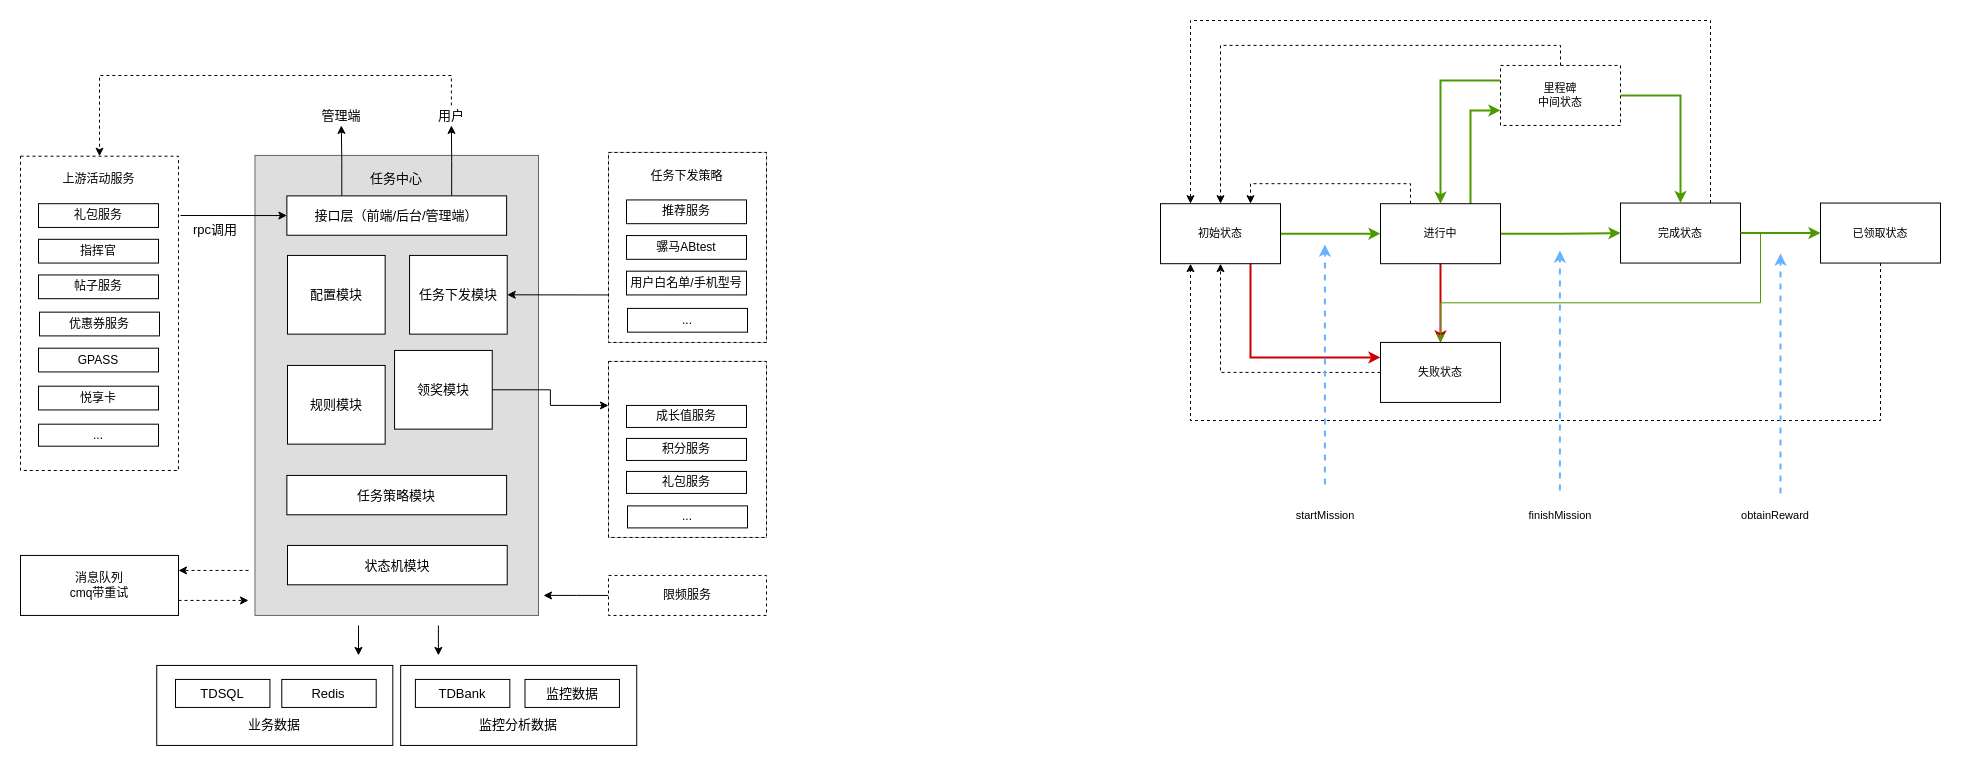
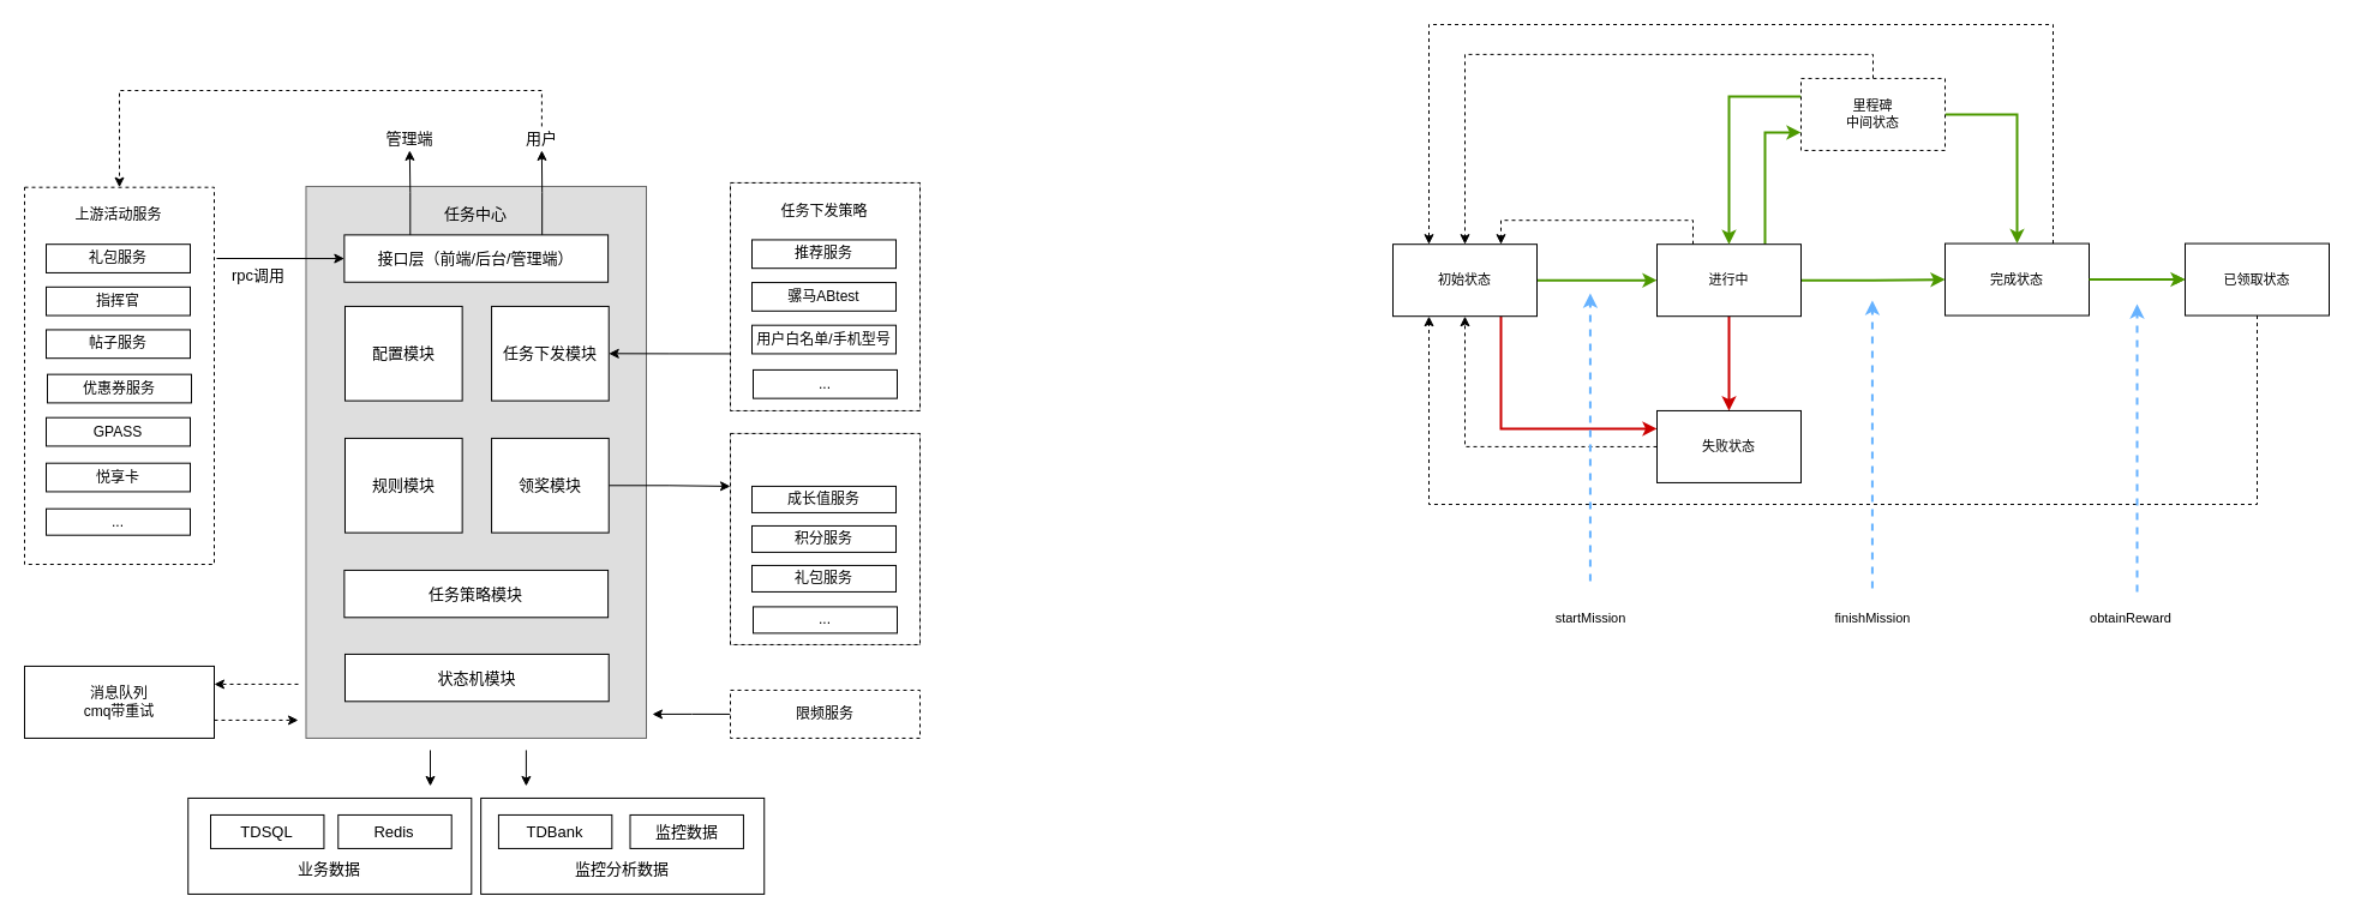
  <mxCell id="0" />
  <mxCell id="1" parent="0" />
  <mxCell id="2" value="" style="group;dashed=1;dashPattern=1 1;fillColor=#ffffff;strokeColor=#000000;" vertex="1" connectable="0" parent="1"><mxGeometry x="608" y="151.94" width="158" height="190" as="geometry" /></mxCell>
  <mxCell id="3" value="" style="rounded=0;whiteSpace=wrap;html=1;dashed=1;" vertex="1" parent="2"><mxGeometry width="158" height="190" as="geometry" /></mxCell>
  <mxCell id="4" value="推荐服务" style="rounded=0;whiteSpace=wrap;html=1;" vertex="1" parent="2"><mxGeometry x="18" y="47.5" width="120" height="23.75" as="geometry" /></mxCell>
  <mxCell id="5" value="骡马ABtest" style="rounded=0;whiteSpace=wrap;html=1;" vertex="1" parent="2"><mxGeometry x="18" y="83.125" width="120" height="23.75" as="geometry" /></mxCell>
  <mxCell id="6" value="用户白名单/手机型号" style="rounded=0;whiteSpace=wrap;html=1;" vertex="1" parent="2"><mxGeometry x="18" y="118.75" width="120" height="23.75" as="geometry" /></mxCell>
  <mxCell id="7" value="任务下发策略" style="text;html=1;strokeColor=none;fillColor=none;align=center;verticalAlign=middle;whiteSpace=wrap;rounded=0;" vertex="1" parent="2"><mxGeometry x="36.5" y="15.833" width="83" height="15.833" as="geometry" /></mxCell>
  <mxCell id="8" value="..." style="rounded=0;whiteSpace=wrap;html=1;" vertex="1" parent="2"><mxGeometry x="19" y="155.958" width="120" height="23.75" as="geometry" /></mxCell>
  <mxCell id="9" value="" style="rounded=0;whiteSpace=wrap;html=1;fontSize=13;strokeColor=#666666;fontColor=#333333;fillColor=#DEDEDE;" vertex="1" parent="1"><mxGeometry x="254.48" y="154.94" width="283.52" height="460" as="geometry" /></mxCell>
  <mxCell id="10" value="任务下发模块" style="rounded=0;whiteSpace=wrap;html=1;fontSize=13;" vertex="1" parent="1"><mxGeometry x="409.066" y="254.945" width="97.664" height="78.696" as="geometry" /></mxCell>
  <mxCell id="11" value="状态机模块" style="rounded=0;whiteSpace=wrap;html=1;fontSize=13;" vertex="1" parent="1"><mxGeometry x="286.987" y="544.939" width="219.743" height="39.348" as="geometry" /></mxCell>
  <mxCell id="12" value="配置模块" style="rounded=0;whiteSpace=wrap;html=1;fontSize=13;" vertex="1" parent="1"><mxGeometry x="286.987" y="254.945" width="97.664" height="78.696" as="geometry" /></mxCell>
  <mxCell id="13" style="edgeStyle=orthogonalEdgeStyle;rounded=0;orthogonalLoop=1;jettySize=auto;html=1;exitX=1;exitY=0.5;exitDx=0;exitDy=0;entryX=0;entryY=0.25;entryDx=0;entryDy=0;fontSize=13;" edge="1" parent="1" source="14" target="78"><mxGeometry relative="1" as="geometry" /></mxCell>
- <mxCell id="14" value="领奖模块" style="rounded=0;whiteSpace=wrap;html=1;fontSize=13;" vertex="1" parent="1"><mxGeometry x="394.066" y="349.942" width="97.664" height="78.696" as="geometry" /></mxCell>
+ <mxCell id="14" value="领奖模块" style="rounded=0;whiteSpace=wrap;html=1;fontSize=13;" vertex="1" parent="1"><mxGeometry x="409.066" y="364.942" width="97.664" height="78.696" as="geometry" /></mxCell>
  <mxCell id="15" value="规则模块" style="rounded=0;whiteSpace=wrap;html=1;fontSize=13;" vertex="1" parent="1"><mxGeometry x="286.987" y="364.942" width="97.664" height="78.696" as="geometry" /></mxCell>
  <mxCell id="16" value="任务策略模块" style="rounded=0;whiteSpace=wrap;html=1;fontSize=13;" vertex="1" parent="1"><mxGeometry x="286.367" y="474.94" width="219.743" height="39.348" as="geometry" /></mxCell>
  <mxCell id="17" value="任务中心" style="text;html=1;strokeColor=none;fillColor=none;align=center;verticalAlign=middle;whiteSpace=wrap;rounded=0;fontSize=13;" vertex="1" parent="1"><mxGeometry x="363.04" y="164.94" width="66.4" height="26.23" as="geometry" /></mxCell>
  <mxCell id="18" style="edgeStyle=orthogonalEdgeStyle;rounded=0;orthogonalLoop=1;jettySize=auto;html=1;exitX=0.5;exitY=0;exitDx=0;exitDy=0;entryX=0.5;entryY=0;entryDx=0;entryDy=0;dashed=1;fontSize=13;" edge="1" parent="1" source="19" target="21"><mxGeometry relative="1" as="geometry"><Array as="points"><mxPoint x="451" y="75" /><mxPoint x="99" y="75" /></Array></mxGeometry></mxCell>
  <mxCell id="19" value="用户" style="text;html=1;strokeColor=none;fillColor=none;align=center;verticalAlign=middle;whiteSpace=wrap;rounded=0;fontSize=13;" vertex="1" parent="1"><mxGeometry x="430.9" y="104.94" width="40" height="20" as="geometry" /></mxCell>
  <mxCell id="20" value="管理端" style="text;html=1;strokeColor=none;fillColor=none;align=center;verticalAlign=middle;whiteSpace=wrap;rounded=0;fontSize=13;" vertex="1" parent="1"><mxGeometry x="316.91" y="104.94" width="47.82" height="20" as="geometry" /></mxCell>
  <mxCell id="21" value="" style="rounded=0;whiteSpace=wrap;html=1;dashed=1;" vertex="1" parent="1"><mxGeometry x="20" y="155.69" width="158" height="314.31" as="geometry" /></mxCell>
  <mxCell id="22" value="礼包服务" style="rounded=0;whiteSpace=wrap;html=1;" vertex="1" parent="1"><mxGeometry x="38" y="203.19" width="120" height="23.75" as="geometry" /></mxCell>
  <mxCell id="23" value="指挥官" style="rounded=0;whiteSpace=wrap;html=1;" vertex="1" parent="1"><mxGeometry x="38" y="238.815" width="120" height="23.75" as="geometry" /></mxCell>
  <mxCell id="24" value="帖子服务" style="rounded=0;whiteSpace=wrap;html=1;" vertex="1" parent="1"><mxGeometry x="38" y="274.44" width="120" height="23.75" as="geometry" /></mxCell>
  <mxCell id="25" value="上游活动服务" style="text;html=1;strokeColor=none;fillColor=none;align=center;verticalAlign=middle;whiteSpace=wrap;rounded=0;" vertex="1" parent="1"><mxGeometry x="56.5" y="171.523" width="83" height="15.833" as="geometry" /></mxCell>
  <mxCell id="26" value="优惠券服务" style="rounded=0;whiteSpace=wrap;html=1;" vertex="1" parent="1"><mxGeometry x="39" y="311.648" width="120" height="23.75" as="geometry" /></mxCell>
  <mxCell id="27" value="GPASS" style="rounded=0;whiteSpace=wrap;html=1;" vertex="1" parent="1"><mxGeometry x="38" y="347.688" width="120" height="23.75" as="geometry" /></mxCell>
  <mxCell id="28" value="悦享卡" style="rounded=0;whiteSpace=wrap;html=1;" vertex="1" parent="1"><mxGeometry x="38" y="385.688" width="120" height="23.75" as="geometry" /></mxCell>
  <mxCell id="29" value="..." style="rounded=0;whiteSpace=wrap;html=1;" vertex="1" parent="1"><mxGeometry x="38" y="423.687" width="120" height="22" as="geometry" /></mxCell>
  <mxCell id="30" value="" style="endArrow=classic;html=1;fontSize=13;entryX=0;entryY=0.5;entryDx=0;entryDy=0;" edge="1" parent="1" target="50"><mxGeometry width="50" height="50" relative="1" as="geometry"><mxPoint x="180" y="215" as="sourcePoint" /><mxPoint x="248" y="305.94" as="targetPoint" /></mxGeometry></mxCell>
  <mxCell id="31" value="rpc调用" style="text;html=1;strokeColor=none;fillColor=none;align=center;verticalAlign=middle;whiteSpace=wrap;rounded=0;fontSize=13;" vertex="1" parent="1"><mxGeometry x="190" y="218.82" width="50" height="20" as="geometry" /></mxCell>
  <mxCell id="32" style="edgeStyle=orthogonalEdgeStyle;rounded=0;orthogonalLoop=1;jettySize=auto;html=1;exitX=1;exitY=0.75;exitDx=0;exitDy=0;dashed=1;fontSize=13;" edge="1" parent="1" source="33"><mxGeometry relative="1" as="geometry"><mxPoint x="248" y="599.94" as="targetPoint" /></mxGeometry></mxCell>
  <mxCell id="33" value="消息队列&lt;br&gt;cmq带重试" style="rounded=0;whiteSpace=wrap;html=1;" vertex="1" parent="1"><mxGeometry x="20" y="554.94" width="158" height="60" as="geometry" /></mxCell>
  <mxCell id="34" value="" style="endArrow=classic;html=1;dashed=1;fontSize=13;entryX=1;entryY=0.25;entryDx=0;entryDy=0;" edge="1" parent="1" target="33"><mxGeometry width="50" height="50" relative="1" as="geometry"><mxPoint x="248" y="569.94" as="sourcePoint" /><mxPoint x="198" y="484.94" as="targetPoint" /></mxGeometry></mxCell>
  <mxCell id="35" style="edgeStyle=orthogonalEdgeStyle;rounded=0;orthogonalLoop=1;jettySize=auto;html=1;exitX=0;exitY=0.75;exitDx=0;exitDy=0;fontSize=13;" edge="1" parent="1" source="3" target="10"><mxGeometry relative="1" as="geometry" /></mxCell>
  <mxCell id="36" style="edgeStyle=orthogonalEdgeStyle;rounded=0;orthogonalLoop=1;jettySize=auto;html=1;exitX=0;exitY=0.5;exitDx=0;exitDy=0;fontSize=13;" edge="1" parent="1" source="37"><mxGeometry relative="1" as="geometry"><mxPoint x="543" y="594.94" as="targetPoint" /></mxGeometry></mxCell>
  <mxCell id="37" value="限频服务" style="rounded=0;whiteSpace=wrap;html=1;dashed=1;" vertex="1" parent="1"><mxGeometry x="608" y="574.94" width="158" height="40" as="geometry" /></mxCell>
  <mxCell id="38" value="" style="rounded=0;whiteSpace=wrap;html=1;fontSize=13;" vertex="1" parent="1"><mxGeometry x="400.17" y="664.94" width="236.07" height="80" as="geometry" /></mxCell>
  <mxCell id="39" value="" style="rounded=0;whiteSpace=wrap;html=1;fontSize=13;" vertex="1" parent="1"><mxGeometry x="156.24" y="664.94" width="236.07" height="80" as="geometry" /></mxCell>
  <mxCell id="40" value="TDSQL" style="rounded=0;whiteSpace=wrap;html=1;fontSize=13;" vertex="1" parent="1"><mxGeometry x="175.015" y="678.94" width="94.426" height="28" as="geometry" /></mxCell>
  <mxCell id="41" value="Redis" style="rounded=0;whiteSpace=wrap;html=1;fontSize=13;" vertex="1" parent="1"><mxGeometry x="281.276" y="678.94" width="94.426" height="28" as="geometry" /></mxCell>
  <mxCell id="42" value="TDBank" style="rounded=0;whiteSpace=wrap;html=1;fontSize=13;" vertex="1" parent="1"><mxGeometry x="414.913" y="678.94" width="94.426" height="28" as="geometry" /></mxCell>
  <mxCell id="43" value="监控数据" style="rounded=0;whiteSpace=wrap;html=1;fontSize=13;" vertex="1" parent="1"><mxGeometry x="524.502" y="678.94" width="94.426" height="28" as="geometry" /></mxCell>
  <mxCell id="44" value="业务数据" style="text;html=1;strokeColor=none;fillColor=none;align=center;verticalAlign=middle;whiteSpace=wrap;rounded=0;fontSize=13;" vertex="1" parent="1"><mxGeometry x="236.49" y="717.44" width="75.57" height="14" as="geometry" /></mxCell>
  <mxCell id="45" value="监控分析数据" style="text;html=1;strokeColor=none;fillColor=none;align=center;verticalAlign=middle;whiteSpace=wrap;rounded=0;fontSize=13;" vertex="1" parent="1"><mxGeometry x="478.45" y="717.44" width="79.51" height="14" as="geometry" /></mxCell>
  <mxCell id="46" value="" style="endArrow=classic;html=1;fontSize=11;" edge="1" parent="1"><mxGeometry width="50" height="50" relative="1" as="geometry"><mxPoint x="358" y="624.94" as="sourcePoint" /><mxPoint x="358" y="654.94" as="targetPoint" /></mxGeometry></mxCell>
  <mxCell id="47" value="" style="endArrow=classic;html=1;fontSize=11;" edge="1" parent="1"><mxGeometry width="50" height="50" relative="1" as="geometry"><mxPoint x="437.9" y="624.94" as="sourcePoint" /><mxPoint x="437.9" y="654.94" as="targetPoint" /></mxGeometry></mxCell>
  <mxCell id="48" style="edgeStyle=orthogonalEdgeStyle;rounded=0;orthogonalLoop=1;jettySize=auto;html=1;exitX=0.75;exitY=0;exitDx=0;exitDy=0;entryX=0.5;entryY=1;entryDx=0;entryDy=0;fontSize=11;" edge="1" parent="1" source="50" target="19"><mxGeometry relative="1" as="geometry" /></mxCell>
  <mxCell id="49" style="edgeStyle=orthogonalEdgeStyle;rounded=0;orthogonalLoop=1;jettySize=auto;html=1;exitX=0.25;exitY=0;exitDx=0;exitDy=0;entryX=0.5;entryY=1;entryDx=0;entryDy=0;fontSize=11;" edge="1" parent="1" source="50" target="20"><mxGeometry relative="1" as="geometry" /></mxCell>
  <mxCell id="50" value="接口层（前端/后台/管理端）" style="rounded=0;whiteSpace=wrap;html=1;fontSize=13;" vertex="1" parent="1"><mxGeometry x="286.367" y="195.39" width="219.743" height="39.348" as="geometry" /></mxCell>
  <mxCell id="51" style="edgeStyle=orthogonalEdgeStyle;rounded=0;orthogonalLoop=1;jettySize=auto;html=1;exitX=1;exitY=0.5;exitDx=0;exitDy=0;fontSize=11;strokeColor=#4D9900;strokeWidth=2;" edge="1" parent="1" source="53" target="58"><mxGeometry relative="1" as="geometry" /></mxCell>
  <mxCell id="52" style="edgeStyle=orthogonalEdgeStyle;rounded=0;orthogonalLoop=1;jettySize=auto;html=1;exitX=0.75;exitY=1;exitDx=0;exitDy=0;entryX=0;entryY=0.25;entryDx=0;entryDy=0;fontSize=11;strokeColor=#CC0000;strokeWidth=2;" edge="1" parent="1" source="53" target="65"><mxGeometry relative="1" as="geometry" /></mxCell>
  <mxCell id="53" value="初始状态" style="rounded=0;whiteSpace=wrap;html=1;strokeWidth=1;fontSize=11;" vertex="1" parent="1"><mxGeometry x="1160" y="203.19" width="120" height="60" as="geometry" /></mxCell>
  <mxCell id="54" style="edgeStyle=orthogonalEdgeStyle;rounded=0;orthogonalLoop=1;jettySize=auto;html=1;exitX=1;exitY=0.5;exitDx=0;exitDy=0;fontSize=11;strokeColor=#4D9900;strokeWidth=2;" edge="1" parent="1" source="58" target="61"><mxGeometry relative="1" as="geometry" /></mxCell>
  <mxCell id="55" style="edgeStyle=orthogonalEdgeStyle;rounded=0;orthogonalLoop=1;jettySize=auto;html=1;exitX=0.75;exitY=0;exitDx=0;exitDy=0;entryX=0;entryY=0.75;entryDx=0;entryDy=0;fontSize=11;strokeColor=#4D9900;strokeWidth=2;" edge="1" parent="1" source="58" target="69"><mxGeometry relative="1" as="geometry" /></mxCell>
  <mxCell id="56" style="edgeStyle=orthogonalEdgeStyle;rounded=0;orthogonalLoop=1;jettySize=auto;html=1;exitX=0.5;exitY=1;exitDx=0;exitDy=0;fontSize=11;strokeWidth=2;strokeColor=#CC0000;" edge="1" parent="1" source="58" target="65"><mxGeometry relative="1" as="geometry" /></mxCell>
  <mxCell id="57" style="edgeStyle=orthogonalEdgeStyle;rounded=0;orthogonalLoop=1;jettySize=auto;html=1;exitX=0.25;exitY=0;exitDx=0;exitDy=0;entryX=0.75;entryY=0;entryDx=0;entryDy=0;fontSize=11;dashed=1;" edge="1" parent="1" source="58" target="53"><mxGeometry relative="1" as="geometry" /></mxCell>
  <mxCell id="58" value="进行中" style="rounded=0;whiteSpace=wrap;html=1;strokeWidth=1;fontSize=11;" vertex="1" parent="1"><mxGeometry x="1380" y="203.19" width="120" height="60" as="geometry" /></mxCell>
- <mxCell id="59" style="edgeStyle=orthogonalEdgeStyle;rounded=0;orthogonalLoop=1;jettySize=auto;html=1;exitX=1;exitY=0.5;exitDx=0;exitDy=0;fontSize=11;strokeColor=#4D9900;" edge="1" parent="1" source="61" target="65"><mxGeometry relative="1" as="geometry" /></mxCell>
+ <mxCell id="59" style="edgeStyle=orthogonalEdgeStyle;rounded=0;orthogonalLoop=1;jettySize=auto;html=1;exitX=1;exitY=0.5;exitDx=0;exitDy=0;fontSize=11;strokeColor=#4D9900;" edge="1" parent="1" source="61" target="63"><mxGeometry relative="1" as="geometry" /></mxCell>
  <mxCell id="60" style="edgeStyle=orthogonalEdgeStyle;rounded=0;orthogonalLoop=1;jettySize=auto;html=1;exitX=0.75;exitY=0;exitDx=0;exitDy=0;entryX=0.25;entryY=0;entryDx=0;entryDy=0;fontSize=11;dashed=1;" edge="1" parent="1" source="61" target="53"><mxGeometry relative="1" as="geometry"><Array as="points"><mxPoint x="1710" y="20" /><mxPoint x="1190" y="20" /></Array></mxGeometry></mxCell>
  <mxCell id="61" value="完成状态" style="rounded=0;whiteSpace=wrap;html=1;strokeWidth=1;fontSize=11;" vertex="1" parent="1"><mxGeometry x="1620" y="202.56" width="120" height="60" as="geometry" /></mxCell>
  <mxCell id="62" style="edgeStyle=orthogonalEdgeStyle;rounded=0;orthogonalLoop=1;jettySize=auto;html=1;exitX=0.5;exitY=1;exitDx=0;exitDy=0;entryX=0.25;entryY=1;entryDx=0;entryDy=0;fontSize=11;dashed=1;" edge="1" parent="1" source="63" target="53"><mxGeometry relative="1" as="geometry"><Array as="points"><mxPoint x="1880" y="420" /><mxPoint x="1190" y="420" /></Array></mxGeometry></mxCell>
  <mxCell id="63" value="已领取状态" style="rounded=0;whiteSpace=wrap;html=1;strokeWidth=1;fontSize=11;" vertex="1" parent="1"><mxGeometry x="1820" y="202.56" width="120" height="60" as="geometry" /></mxCell>
  <mxCell id="64" style="edgeStyle=orthogonalEdgeStyle;rounded=0;orthogonalLoop=1;jettySize=auto;html=1;exitX=0;exitY=0.5;exitDx=0;exitDy=0;fontSize=11;dashed=1;" edge="1" parent="1" source="65" target="53"><mxGeometry relative="1" as="geometry" /></mxCell>
  <mxCell id="65" value="失败状态" style="rounded=0;whiteSpace=wrap;html=1;strokeWidth=1;fontSize=11;" vertex="1" parent="1"><mxGeometry x="1380" y="341.94" width="120" height="60" as="geometry" /></mxCell>
  <mxCell id="66" style="edgeStyle=orthogonalEdgeStyle;rounded=0;orthogonalLoop=1;jettySize=auto;html=1;exitX=0;exitY=0.25;exitDx=0;exitDy=0;entryX=0.5;entryY=0;entryDx=0;entryDy=0;fontSize=11;strokeColor=#4D9900;strokeWidth=2;" edge="1" parent="1" source="69" target="58"><mxGeometry relative="1" as="geometry" /></mxCell>
  <mxCell id="67" style="edgeStyle=orthogonalEdgeStyle;rounded=0;orthogonalLoop=1;jettySize=auto;html=1;exitX=1;exitY=0.5;exitDx=0;exitDy=0;fontSize=11;strokeColor=#4D9900;strokeWidth=2;" edge="1" parent="1" source="69" target="61"><mxGeometry relative="1" as="geometry" /></mxCell>
  <mxCell id="68" style="edgeStyle=orthogonalEdgeStyle;rounded=0;orthogonalLoop=1;jettySize=auto;html=1;exitX=0.5;exitY=0;exitDx=0;exitDy=0;fontSize=11;dashed=1;" edge="1" parent="1" source="69" target="53"><mxGeometry relative="1" as="geometry" /></mxCell>
  <mxCell id="69" value="里程碑&lt;br&gt;中间状态" style="rounded=0;whiteSpace=wrap;html=1;strokeWidth=1;fontSize=11;dashed=1;" vertex="1" parent="1"><mxGeometry x="1500" y="64.94" width="120" height="60" as="geometry" /></mxCell>
  <mxCell id="70" style="edgeStyle=orthogonalEdgeStyle;rounded=0;orthogonalLoop=1;jettySize=auto;html=1;exitX=1;exitY=0.5;exitDx=0;exitDy=0;fontSize=11;strokeColor=#4D9900;strokeWidth=2;" edge="1" parent="1"><mxGeometry relative="1" as="geometry"><mxPoint x="1740" y="232.6" as="sourcePoint" /><mxPoint x="1820" y="232.6" as="targetPoint" /></mxGeometry></mxCell>
  <mxCell id="71" value="" style="endArrow=classic;html=1;dashed=1;strokeWidth=2;fontSize=11;fillColor=#dae8fc;strokeColor=#66B2FF;" edge="1" parent="1"><mxGeometry width="50" height="50" relative="1" as="geometry"><mxPoint x="1559.41" y="489.94" as="sourcePoint" /><mxPoint x="1559.41" y="249.94" as="targetPoint" /></mxGeometry></mxCell>
  <mxCell id="72" value="" style="endArrow=classic;html=1;dashed=1;strokeWidth=2;fontSize=11;fillColor=#dae8fc;strokeColor=#66B2FF;" edge="1" parent="1"><mxGeometry width="50" height="50" relative="1" as="geometry"><mxPoint x="1780" y="492.94" as="sourcePoint" /><mxPoint x="1780" y="252.94" as="targetPoint" /></mxGeometry></mxCell>
  <mxCell id="73" value="startMission" style="text;html=1;strokeColor=none;fillColor=none;align=center;verticalAlign=middle;whiteSpace=wrap;rounded=0;dashed=1;fontSize=11;" vertex="1" parent="1"><mxGeometry x="1290" y="505" width="70" height="20" as="geometry" /></mxCell>
  <mxCell id="74" value="finishMission" style="text;html=1;strokeColor=none;fillColor=none;align=center;verticalAlign=middle;whiteSpace=wrap;rounded=0;dashed=1;fontSize=11;" vertex="1" parent="1"><mxGeometry x="1525" y="505" width="70" height="20" as="geometry" /></mxCell>
  <mxCell id="75" value="obtainReward" style="text;html=1;strokeColor=none;fillColor=none;align=center;verticalAlign=middle;whiteSpace=wrap;rounded=0;dashed=1;fontSize=11;" vertex="1" parent="1"><mxGeometry x="1740" y="505" width="70" height="20" as="geometry" /></mxCell>
  <mxCell id="76" value="" style="endArrow=classic;html=1;dashed=1;strokeWidth=2;fontSize=11;rounded=0;strokeColor=#66B2FF;" edge="1" parent="1"><mxGeometry width="50" height="50" relative="1" as="geometry"><mxPoint x="1324.41" y="484" as="sourcePoint" /><mxPoint x="1324.41" y="244" as="targetPoint" /></mxGeometry></mxCell>
  <mxCell id="77" value="" style="group;dashed=1;strokeColor=#000000;dashPattern=1 1;fillColor=#ffffff;container=0;" vertex="1" connectable="0" parent="1"><mxGeometry x="608" y="360.94" width="158" height="176" as="geometry" /></mxCell>
  <mxCell id="78" value="" style="rounded=0;whiteSpace=wrap;html=1;dashed=1;" vertex="1" parent="1"><mxGeometry x="608" y="360.94" width="158" height="176" as="geometry" /></mxCell>
  <mxCell id="79" value="成长值服务" style="rounded=0;whiteSpace=wrap;html=1;" vertex="1" parent="1"><mxGeometry x="626" y="404.94" width="120" height="22" as="geometry" /></mxCell>
  <mxCell id="80" value="积分服务" style="rounded=0;whiteSpace=wrap;html=1;" vertex="1" parent="1"><mxGeometry x="626" y="437.94" width="120" height="22" as="geometry" /></mxCell>
  <mxCell id="81" value="礼包服务" style="rounded=0;whiteSpace=wrap;html=1;" vertex="1" parent="1"><mxGeometry x="626" y="470.94" width="120" height="22" as="geometry" /></mxCell>
  <mxCell id="82" value="..." style="rounded=0;whiteSpace=wrap;html=1;" vertex="1" parent="1"><mxGeometry x="627" y="505.407" width="120" height="22" as="geometry" /></mxCell>
